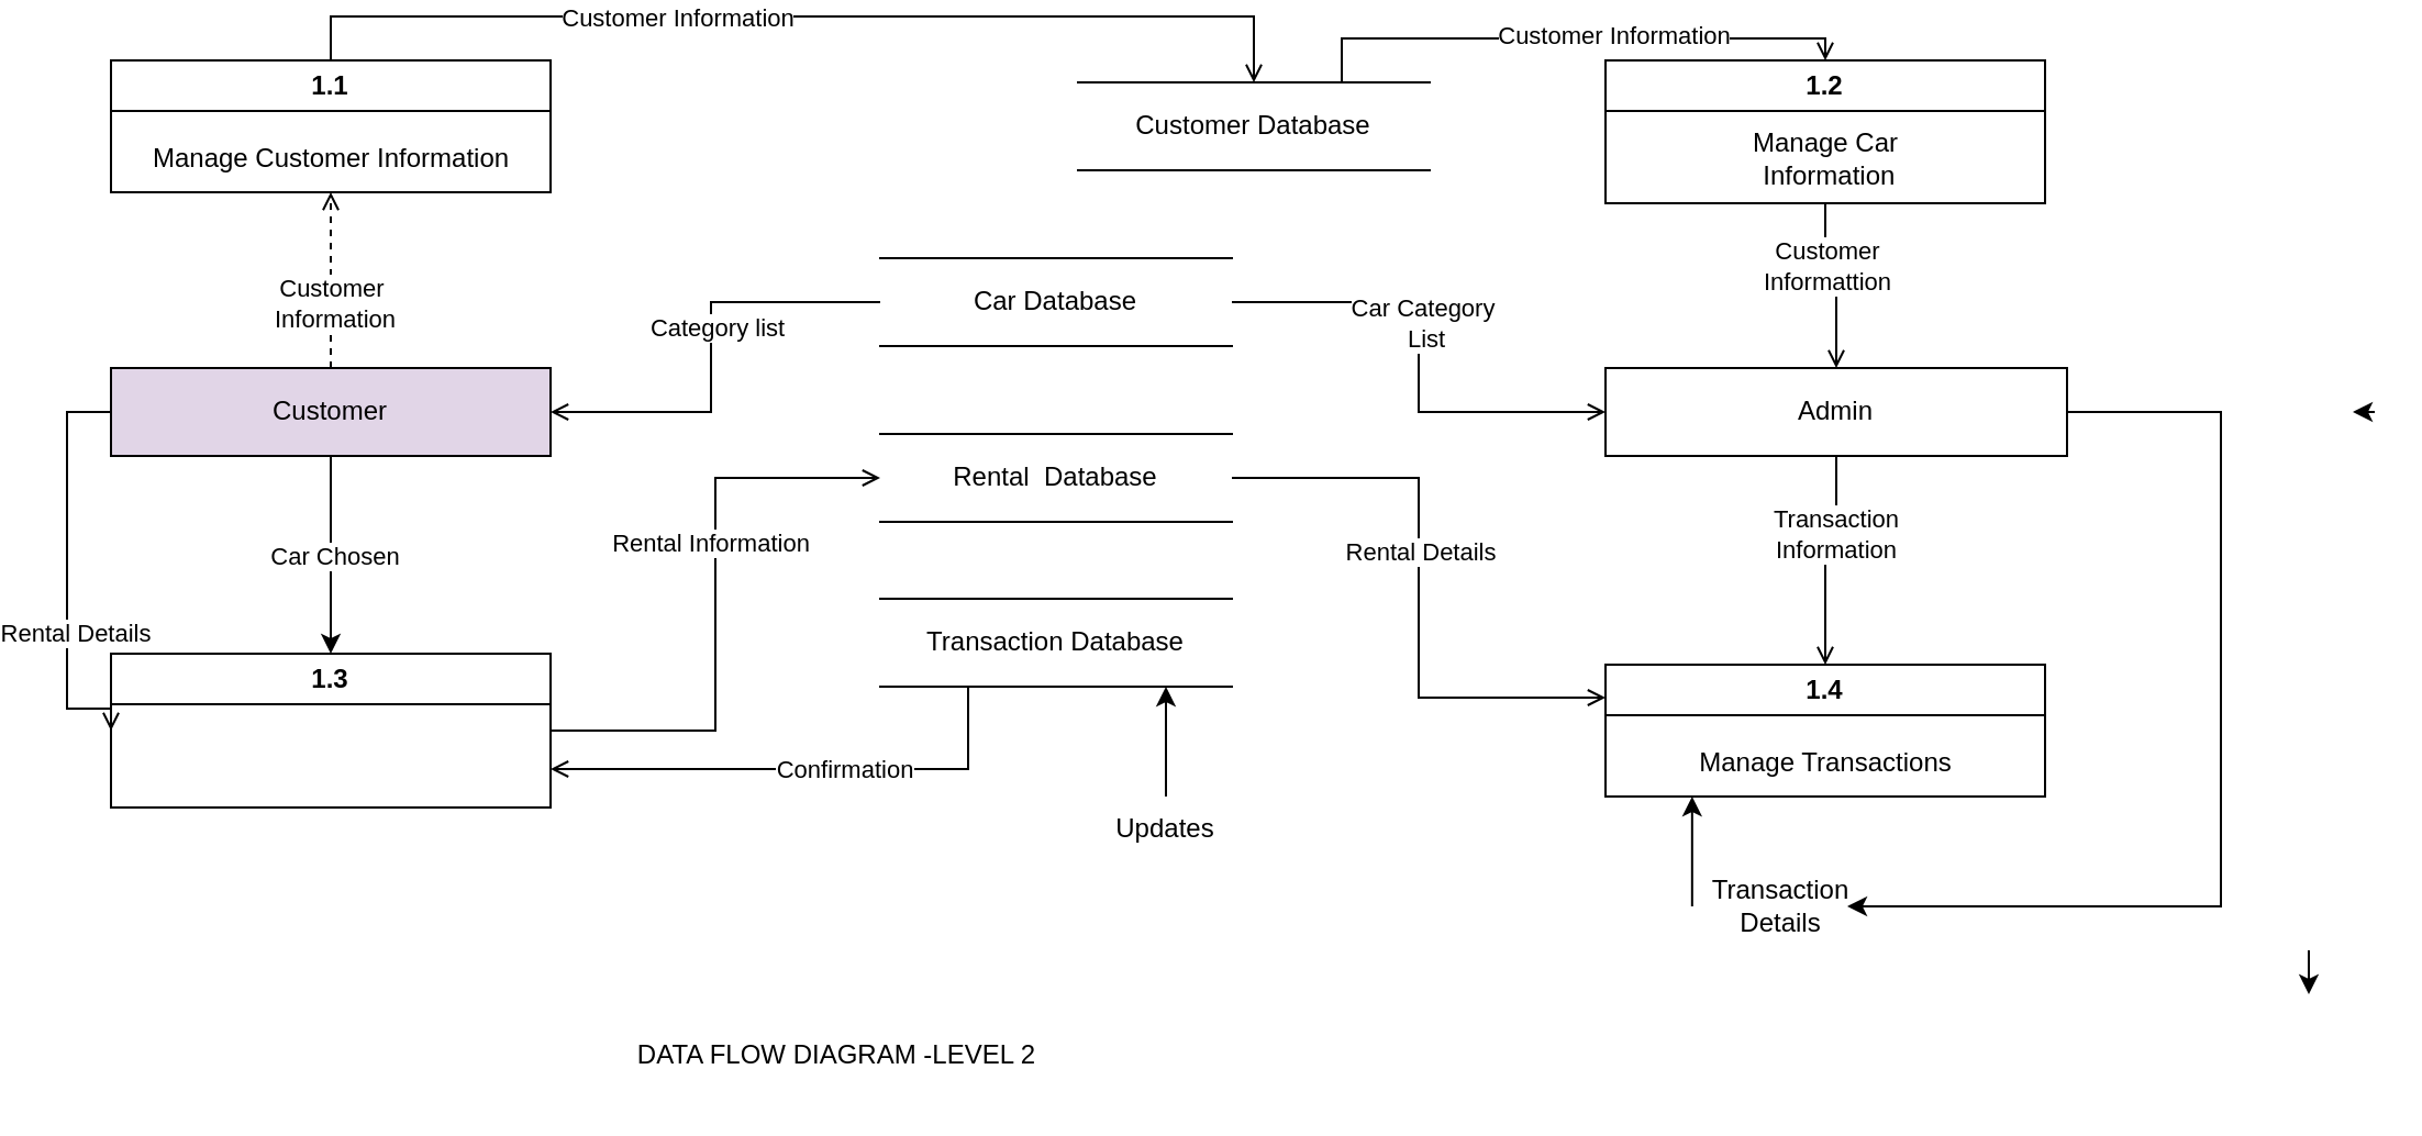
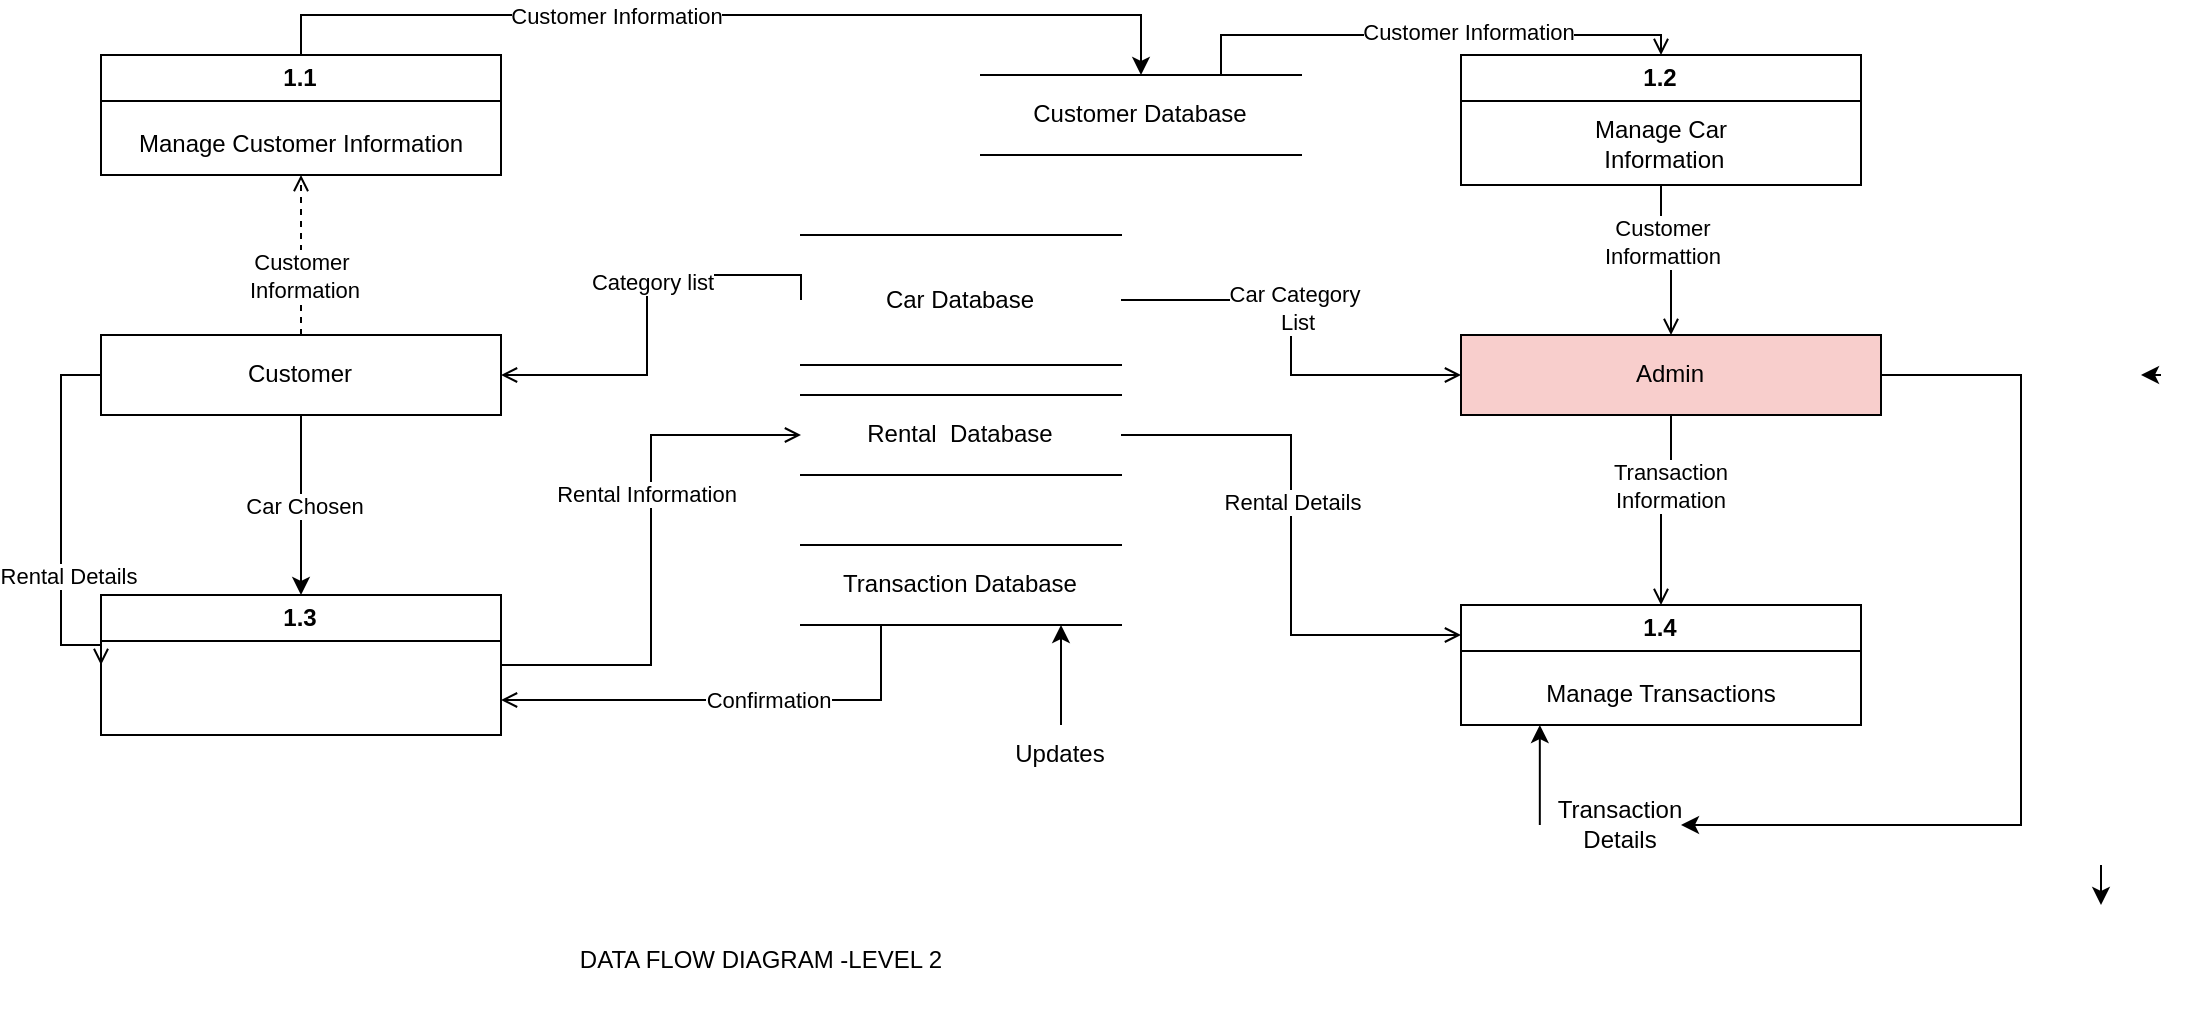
  <mxCell id="0" />
  <mxCell id="1" parent="0" />
- <mxCell id="2" style="edgeStyle=orthogonalEdgeStyle;rounded=0;orthogonalLoop=1;jettySize=auto;html=1;entryX=0.5;entryY=0;entryDx=0;entryDy=0;exitX=0.5;exitY=0;exitDx=0;exitDy=0;endArrow=open;" parent="1" source="4" target="10" edge="1"><mxGeometry relative="1" as="geometry" /></mxCell>
+ <mxCell id="2" style="edgeStyle=orthogonalEdgeStyle;rounded=0;orthogonalLoop=1;jettySize=auto;html=1;entryX=0.5;entryY=0;entryDx=0;entryDy=0;exitX=0.5;exitY=0;exitDx=0;exitDy=0;" parent="1" source="4" target="10" edge="1"><mxGeometry relative="1" as="geometry" /></mxCell>
  <mxCell id="3" value="Customer Information" style="edgeLabel;html=1;align=center;verticalAlign=middle;resizable=0;points=[];" parent="2" vertex="1" connectable="0"><mxGeometry x="-0.245" relative="1" as="geometry"><mxPoint as="offset" /></mxGeometry></mxCell>
  <mxCell id="4" value="1.1&lt;br&gt;" style="swimlane;whiteSpace=wrap;html=1;startSize=23;" parent="1" vertex="1"><mxGeometry y="20" width="200" height="60" as="geometry" x="40" /></mxCell>
  <mxCell id="5" value="Manage Customer Information" style="text;html=1;align=center;verticalAlign=middle;resizable=0;points=[];autosize=1;strokeColor=none;fillColor=none;" parent="4" vertex="1"><mxGeometry x="5" y="30" width="190" height="30" as="geometry" /></mxCell>
  <mxCell id="6" style="edgeStyle=orthogonalEdgeStyle;rounded=0;orthogonalLoop=1;jettySize=auto;html=1;entryX=0.5;entryY=0;entryDx=0;entryDy=0;endArrow=open;endFill=0;exitX=0.75;exitY=0;exitDx=0;exitDy=0;" parent="1" source="10" target="33" edge="1"><mxGeometry relative="1" as="geometry" /></mxCell>
  <mxCell id="7" value="Customer Information" style="edgeLabel;html=1;align=center;verticalAlign=middle;resizable=0;points=[];" parent="6" vertex="1" connectable="0"><mxGeometry x="0.141" y="2" relative="1" as="geometry"><mxPoint as="offset" /></mxGeometry></mxCell>
  <mxCell id="8" style="edgeStyle=orthogonalEdgeStyle;rounded=0;orthogonalLoop=1;jettySize=auto;html=1;exitX=0;exitY=0.5;exitDx=0;exitDy=0;entryX=1;entryY=0.5;entryDx=0;entryDy=0;endArrow=open;endFill=0;" parent="1" source="22" target="16" edge="1"><mxGeometry relative="1" as="geometry"><Array as="points"><mxPoint x="313" y="130" /><mxPoint x="313" y="180" /></Array></mxGeometry></mxCell>
  <mxCell id="9" value="Category list" style="edgeLabel;html=1;align=center;verticalAlign=middle;resizable=0;points=[];" parent="8" vertex="1" connectable="0"><mxGeometry x="-0.121" y="2" relative="1" as="geometry"><mxPoint as="offset" /></mxGeometry></mxCell>
  <mxCell id="10" value="Customer Database" style="shape=partialRectangle;whiteSpace=wrap;html=1;left=0;right=0;fillColor=none;" parent="1" vertex="1"><mxGeometry x="480" y="30" width="160" height="40" as="geometry" /></mxCell>
  <mxCell id="11" style="edgeStyle=orthogonalEdgeStyle;rounded=0;orthogonalLoop=1;jettySize=auto;html=1;exitX=0.5;exitY=1;exitDx=0;exitDy=0;" parent="1" source="10" target="10" edge="1"><mxGeometry relative="1" as="geometry" /></mxCell>
  <mxCell id="12" style="edgeStyle=orthogonalEdgeStyle;rounded=0;orthogonalLoop=1;jettySize=auto;html=1;endArrow=open;endFill=0;dashed=1;" parent="1" source="16" target="5" edge="1"><mxGeometry relative="1" as="geometry" /></mxCell>
  <mxCell id="13" value="Customer&amp;nbsp;&lt;br&gt;Information" style="edgeLabel;html=1;align=center;verticalAlign=middle;resizable=0;points=[];" parent="12" vertex="1" connectable="0"><mxGeometry x="-0.255" y="-1" relative="1" as="geometry"><mxPoint as="offset" /></mxGeometry></mxCell>
  <mxCell id="14" style="edgeStyle=orthogonalEdgeStyle;rounded=0;orthogonalLoop=1;jettySize=auto;html=1;entryX=0;entryY=0.5;entryDx=0;entryDy=0;endArrow=open;endFill=0;" parent="1" source="16" target="19" edge="1"><mxGeometry relative="1" as="geometry"><Array as="points"><mxPoint x="20" y="180" /><mxPoint x="20" y="315" /></Array></mxGeometry></mxCell>
  <mxCell id="15" value="Rental Details" style="edgeLabel;html=1;align=center;verticalAlign=middle;resizable=0;points=[];" parent="14" vertex="1" connectable="0"><mxGeometry x="0.301" y="3" relative="1" as="geometry"><mxPoint as="offset" /></mxGeometry></mxCell>
- <mxCell id="16" value="Customer" style="rounded=0;whiteSpace=wrap;html=1;fillColor=#e1d5e7;" parent="1" vertex="1"><mxGeometry y="160" width="200" height="40" as="geometry" x="40" /></mxCell>
+ <mxCell id="16" value="Customer" style="rounded=0;whiteSpace=wrap;html=1;" parent="1" vertex="1"><mxGeometry y="160" width="200" height="40" as="geometry" x="40" /></mxCell>
  <mxCell id="17" style="edgeStyle=orthogonalEdgeStyle;rounded=0;orthogonalLoop=1;jettySize=auto;html=1;entryX=0;entryY=0.5;entryDx=0;entryDy=0;endArrow=open;endFill=0;" parent="1" source="19" target="25" edge="1"><mxGeometry relative="1" as="geometry" /></mxCell>
  <mxCell id="18" value="Rental Information" style="edgeLabel;html=1;align=center;verticalAlign=middle;resizable=0;points=[];" parent="17" vertex="1" connectable="0"><mxGeometry x="0.212" y="3" relative="1" as="geometry"><mxPoint as="offset" /></mxGeometry></mxCell>
  <mxCell id="19" value="1.3" style="swimlane;whiteSpace=wrap;html=1;" parent="1" vertex="1"><mxGeometry y="290" width="200" height="70" as="geometry" x="40" /></mxCell>
  <mxCell id="20" style="edgeStyle=orthogonalEdgeStyle;rounded=0;orthogonalLoop=1;jettySize=auto;html=1;entryX=0;entryY=0.5;entryDx=0;entryDy=0;endArrow=open;endFill=0;" parent="1" source="22" target="32" edge="1"><mxGeometry relative="1" as="geometry" /></mxCell>
  <mxCell id="21" value="Car Category&lt;div&gt;&amp;nbsp;List&lt;/div&gt;" style="edgeLabel;html=1;align=center;verticalAlign=middle;resizable=0;points=[];" parent="20" vertex="1" connectable="0"><mxGeometry x="-0.142" y="1" relative="1" as="geometry"><mxPoint as="offset" /></mxGeometry></mxCell>
- <mxCell id="22" value="Car Database" style="shape=partialRectangle;whiteSpace=wrap;html=1;left=0;right=0;fillColor=none;" parent="1" vertex="1"><mxGeometry x="390" y="110" width="160" height="40" as="geometry" /></mxCell>
+ <mxCell id="22" value="Car Database" style="shape=partialRectangle;whiteSpace=wrap;html=1;left=0;right=0;fillColor=none;" parent="1" vertex="1"><mxGeometry x="390" y="110" width="160" height="65" as="geometry" /></mxCell>
  <mxCell id="23" style="edgeStyle=orthogonalEdgeStyle;rounded=0;orthogonalLoop=1;jettySize=auto;html=1;entryX=0;entryY=0.25;entryDx=0;entryDy=0;endArrow=open;endFill=0;" parent="1" source="25" target="35" edge="1"><mxGeometry relative="1" as="geometry" /></mxCell>
  <mxCell id="24" value="Rental Details" style="edgeLabel;html=1;align=center;verticalAlign=middle;resizable=0;points=[];" parent="23" vertex="1" connectable="0"><mxGeometry x="-0.127" relative="1" as="geometry"><mxPoint as="offset" /></mxGeometry></mxCell>
  <mxCell id="25" value="Rental&amp;nbsp; Database" style="shape=partialRectangle;whiteSpace=wrap;html=1;left=0;right=0;fillColor=none;" parent="1" vertex="1"><mxGeometry x="390" y="190" width="160" height="40" as="geometry" /></mxCell>
  <mxCell id="26" style="edgeStyle=orthogonalEdgeStyle;rounded=0;orthogonalLoop=1;jettySize=auto;html=1;exitX=0.25;exitY=1;exitDx=0;exitDy=0;entryX=1;entryY=0.75;entryDx=0;entryDy=0;endArrow=open;endFill=0;" parent="1" source="28" target="19" edge="1"><mxGeometry relative="1" as="geometry" /></mxCell>
  <mxCell id="27" value="Confirmation" style="edgeLabel;html=1;align=center;verticalAlign=middle;resizable=0;points=[];" parent="26" vertex="1" connectable="0"><mxGeometry x="-0.17" relative="1" as="geometry"><mxPoint as="offset" /></mxGeometry></mxCell>
  <mxCell id="28" value="Transaction Database" style="shape=partialRectangle;whiteSpace=wrap;html=1;left=0;right=0;fillColor=none;" parent="1" vertex="1"><mxGeometry x="390" y="265" width="160" height="40" as="geometry" /></mxCell>
  <mxCell id="29" style="edgeStyle=orthogonalEdgeStyle;rounded=0;orthogonalLoop=1;jettySize=auto;html=1;entryX=0.5;entryY=0;entryDx=0;entryDy=0;endArrow=open;endFill=0;" parent="1" source="32" target="35" edge="1"><mxGeometry relative="1" as="geometry" /></mxCell>
  <mxCell id="30" value="Transaction&lt;br&gt;Information&lt;br&gt;" style="edgeLabel;html=1;align=center;verticalAlign=middle;resizable=0;points=[];" parent="29" vertex="1" connectable="0"><mxGeometry x="-0.297" y="-1" relative="1" as="geometry"><mxPoint as="offset" /></mxGeometry></mxCell>
  <mxCell id="31" value="" style="edgeStyle=orthogonalEdgeStyle;rounded=0;orthogonalLoop=1;jettySize=auto;html=1;entryX=1;entryY=0.5;entryDx=0;entryDy=0;" edge="1" parent="1" target="40"><mxGeometry relative="1" as="geometry"><mxPoint x="930" y="180" as="sourcePoint" /><mxPoint x="960" y="400" as="targetPoint" /><Array as="points"><mxPoint x="1000" y="180" /><mxPoint x="1000" y="405" /></Array></mxGeometry></mxCell>
- <mxCell id="32" value="Admin" style="rounded=0;whiteSpace=wrap;html=1;" parent="1" vertex="1"><mxGeometry x="720" y="160" width="210" height="40" as="geometry" /></mxCell>
+ <mxCell id="32" value="Admin" style="rounded=0;whiteSpace=wrap;html=1;fillColor=#f8cecc;" parent="1" vertex="1"><mxGeometry x="720" y="160" width="210" height="40" as="geometry" /></mxCell>
  <mxCell id="33" value="1.2" style="swimlane;whiteSpace=wrap;html=1;startSize=23;" parent="1" vertex="1"><mxGeometry x="720" y="20" width="200" height="65" as="geometry" /></mxCell>
  <mxCell id="34" value="Manage Car&lt;div&gt;&amp;nbsp;Information&lt;/div&gt;" style="text;html=1;align=center;verticalAlign=middle;resizable=0;points=[];autosize=1;strokeColor=none;fillColor=none;" parent="33" vertex="1"><mxGeometry x="55" y="25" width="90" height="40" as="geometry" /></mxCell>
  <mxCell id="35" value="1.4" style="swimlane;whiteSpace=wrap;html=1;startSize=23;" parent="1" vertex="1"><mxGeometry x="720" y="295" width="200" height="60" as="geometry" /></mxCell>
  <mxCell id="36" value="Manage Transactions" style="text;html=1;align=center;verticalAlign=middle;resizable=0;points=[];autosize=1;strokeColor=none;fillColor=none;" parent="35" vertex="1"><mxGeometry x="30" y="30" width="140" height="30" as="geometry" /></mxCell>
  <mxCell id="37" style="edgeStyle=orthogonalEdgeStyle;rounded=0;orthogonalLoop=1;jettySize=auto;html=1;entryX=0.5;entryY=0;entryDx=0;entryDy=0;endArrow=open;endFill=0;" parent="1" source="34" target="32" edge="1"><mxGeometry relative="1" as="geometry" /></mxCell>
  <mxCell id="38" value="Customer&lt;br&gt;Informattion" style="edgeLabel;html=1;align=center;verticalAlign=middle;resizable=0;points=[];" parent="37" vertex="1" connectable="0"><mxGeometry x="-0.292" relative="1" as="geometry"><mxPoint as="offset" /></mxGeometry></mxCell>
  <mxCell id="39" value="" style="endArrow=classic;html=1;rounded=0;" parent="1" edge="1"><mxGeometry width="50" height="50" relative="1" as="geometry"><mxPoint x="759.41" y="405" as="sourcePoint" /><mxPoint x="759.41" y="355" as="targetPoint" /></mxGeometry></mxCell>
  <mxCell id="40" value="Transaction Details" style="text;html=1;strokeColor=none;fillColor=none;align=center;verticalAlign=middle;whiteSpace=wrap;rounded=0;" parent="1" vertex="1"><mxGeometry x="770" y="390" width="60" height="30" as="geometry" /></mxCell>
  <mxCell id="41" value="" style="endArrow=classic;html=1;rounded=0;" parent="1" edge="1"><mxGeometry width="50" height="50" relative="1" as="geometry"><mxPoint x="520" y="355" as="sourcePoint" /><mxPoint x="520" y="305" as="targetPoint" /></mxGeometry></mxCell>
  <mxCell id="42" value="Updates" style="text;html=1;strokeColor=none;fillColor=none;align=center;verticalAlign=middle;whiteSpace=wrap;rounded=0;" parent="1" vertex="1"><mxGeometry x="490" y="355" width="60" height="30" as="geometry" /></mxCell>
  <mxCell id="43" value="" style="endArrow=classic;html=1;rounded=0;exitX=0.5;exitY=1;exitDx=0;exitDy=0;entryX=0.5;entryY=0;entryDx=0;entryDy=0;" edge="1" parent="1" source="16" target="19"><mxGeometry width="50" height="50" relative="1" as="geometry"><mxPoint x="150" y="360" as="sourcePoint" /><mxPoint x="200" y="310" as="targetPoint" /></mxGeometry></mxCell>
  <mxCell id="44" value="Car Chosen" style="edgeLabel;html=1;align=center;verticalAlign=middle;resizable=0;points=[];" vertex="1" connectable="0" parent="43"><mxGeometry x="-0.009" y="1" relative="1" as="geometry"><mxPoint as="offset" /></mxGeometry></mxCell>
  <mxCell id="45" style="edgeStyle=orthogonalEdgeStyle;rounded=0;orthogonalLoop=1;jettySize=auto;html=1;" edge="1" parent="1"><mxGeometry relative="1" as="geometry"><mxPoint x="1040" y="425" as="sourcePoint" /><mxPoint x="1040" y="445" as="targetPoint" /></mxGeometry></mxCell>
  <mxCell id="46" style="edgeStyle=orthogonalEdgeStyle;rounded=0;orthogonalLoop=1;jettySize=auto;html=1;" edge="1" parent="1"><mxGeometry relative="1" as="geometry"><mxPoint x="1060" y="180" as="targetPoint" /><mxPoint x="1070" y="180" as="sourcePoint" /></mxGeometry></mxCell>
  <mxCell id="47" value="DATA FLOW DIAGRAM -LEVEL 2" style="text;html=1;align=center;verticalAlign=middle;resizable=0;points=[];autosize=1;strokeColor=none;fillColor=none;" vertex="1" parent="1"><mxGeometry x="270" y="458" width="200" height="30" as="geometry" /></mxCell>
